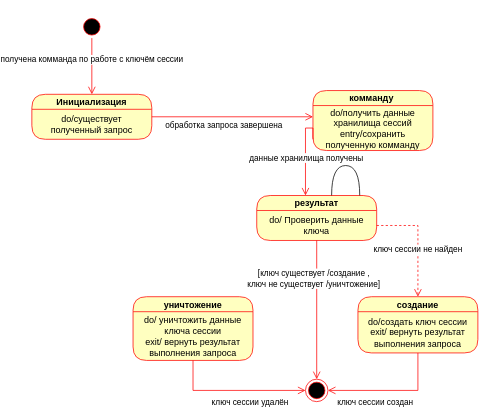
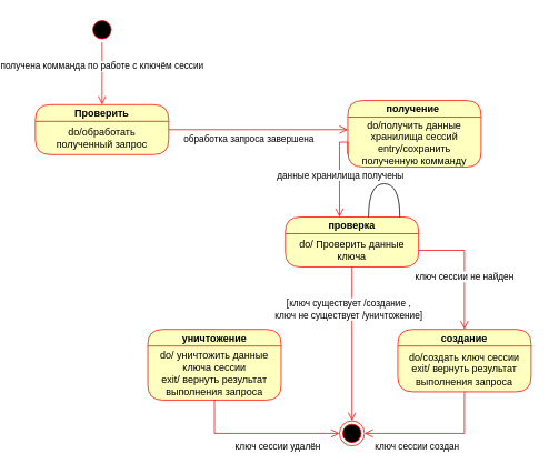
  <mxCell id="0" />
  <mxCell id="1" parent="0" />
  <mxCell id="2" value="" style="ellipse;html=1;shape=endState;fillColor=#000000;strokeColor=#ff0000;" vertex="1" parent="1"><mxGeometry x="385" y="505" width="30" height="30" as="geometry" /></mxCell>
  <mxCell id="3" value="" style="ellipse;html=1;shape=startState;fillColor=#000000;strokeColor=#ff0000;" vertex="1" parent="1"><mxGeometry x="85" y="20" width="30" height="30" as="geometry" /></mxCell>
  <mxCell id="4" value="получена комманда по работе с ключём сессии" style="edgeStyle=orthogonalEdgeStyle;html=1;verticalAlign=bottom;endArrow=open;endSize=8;strokeColor=#ff0000;rounded=0;entryX=0.5;entryY=0;entryDx=0;entryDy=0;" edge="1" source="3" parent="1" target="5"><mxGeometry relative="1" as="geometry"><mxPoint x="100" y="110" as="targetPoint" /></mxGeometry></mxCell>
- <mxCell id="5" value="Инициализация" style="swimlane;fontStyle=1;align=center;verticalAlign=middle;childLayout=stackLayout;horizontal=1;startSize=20;horizontalStack=0;resizeParent=0;resizeLast=1;container=0;fontColor=#000000;collapsible=0;rounded=1;arcSize=30;strokeColor=#ff0000;fillColor=#ffffc0;swimlaneFillColor=#ffffc0;dropTarget=0;" vertex="1" parent="1"><mxGeometry x="20" y="125" width="160" height="60" as="geometry" /></mxCell>
- <mxCell id="6" value="do/существует полученный запрос" style="text;html=1;strokeColor=none;fillColor=none;align=center;verticalAlign=middle;spacingLeft=4;spacingRight=4;whiteSpace=wrap;overflow=hidden;rotatable=0;fontColor=#000000;" vertex="1" parent="5"><mxGeometry y="20" width="160" height="40" as="geometry" /></mxCell>
+ <mxCell id="5" value="Проверить" style="swimlane;fontStyle=1;align=center;verticalAlign=middle;childLayout=stackLayout;horizontal=1;startSize=20;horizontalStack=0;resizeParent=0;resizeLast=1;container=0;fontColor=#000000;collapsible=0;rounded=1;arcSize=30;strokeColor=#ff0000;fillColor=#ffffc0;swimlaneFillColor=#ffffc0;dropTarget=0;" vertex="1" parent="1"><mxGeometry x="20" y="125" width="160" height="60" as="geometry" /></mxCell>
+ <mxCell id="6" value="do/обработать полученный запрос" style="text;html=1;strokeColor=none;fillColor=none;align=center;verticalAlign=middle;spacingLeft=4;spacingRight=4;whiteSpace=wrap;overflow=hidden;rotatable=0;fontColor=#000000;" vertex="1" parent="5"><mxGeometry y="20" width="160" height="40" as="geometry" /></mxCell>
  <mxCell id="7" value="" style="edgeStyle=orthogonalEdgeStyle;html=1;verticalAlign=bottom;endArrow=open;endSize=8;strokeColor=#ff0000;rounded=0;exitX=1;exitY=0.25;exitDx=0;exitDy=0;entryX=0;entryY=0.25;entryDx=0;entryDy=0;" edge="1" source="6" parent="1" target="10"><mxGeometry relative="1" as="geometry"><mxPoint x="365" y="150" as="targetPoint" /><mxPoint x="205" y="150" as="sourcePoint" /><Array as="points" /></mxGeometry></mxCell>
  <mxCell id="8" value="обработка запроса завершена" style="edgeLabel;html=1;align=center;verticalAlign=middle;resizable=0;points=[];" vertex="1" connectable="0" parent="7"><mxGeometry x="-0.319" y="-1" relative="1" as="geometry"><mxPoint x="22" y="9" as="offset" /></mxGeometry></mxCell>
- <mxCell id="9" value="комманду " style="swimlane;fontStyle=1;align=center;verticalAlign=middle;childLayout=stackLayout;horizontal=1;startSize=20;horizontalStack=0;resizeParent=0;resizeLast=1;container=0;fontColor=#000000;collapsible=0;rounded=1;arcSize=30;strokeColor=#ff0000;fillColor=#ffffc0;swimlaneFillColor=#ffffc0;dropTarget=0;" vertex="1" parent="1"><mxGeometry x="395" y="120" width="160" height="80" as="geometry" /></mxCell>
+ <mxCell id="9" value="получение " style="swimlane;fontStyle=1;align=center;verticalAlign=middle;childLayout=stackLayout;horizontal=1;startSize=20;horizontalStack=0;resizeParent=0;resizeLast=1;container=0;fontColor=#000000;collapsible=0;rounded=1;arcSize=30;strokeColor=#ff0000;fillColor=#ffffc0;swimlaneFillColor=#ffffc0;dropTarget=0;" vertex="1" parent="1"><mxGeometry x="395" y="120" width="160" height="80" as="geometry" /></mxCell>
  <mxCell id="10" value="do/получить данные хранилища сессий&lt;br&gt;entry/сохранить полученную комманду" style="text;html=1;strokeColor=none;fillColor=none;align=center;verticalAlign=middle;spacingLeft=4;spacingRight=4;whiteSpace=wrap;overflow=hidden;rotatable=0;fontColor=#000000;" vertex="1" parent="9"><mxGeometry y="20" width="160" height="60" as="geometry" /></mxCell>
  <mxCell id="11" value="уничтожение" style="swimlane;fontStyle=1;align=center;verticalAlign=middle;childLayout=stackLayout;horizontal=1;startSize=20;horizontalStack=0;resizeParent=0;resizeLast=1;container=0;fontColor=#000000;collapsible=0;rounded=1;arcSize=30;strokeColor=#ff0000;fillColor=#ffffc0;swimlaneFillColor=#ffffc0;dropTarget=0;" vertex="1" parent="1"><mxGeometry x="155" y="395" width="160" height="85" as="geometry" /></mxCell>
  <mxCell id="12" value="do/ уничтожить данные ключа сессии&lt;br&gt;exit/ вернуть результат выполнения запроса" style="text;html=1;strokeColor=none;fillColor=none;align=center;verticalAlign=middle;spacingLeft=4;spacingRight=4;whiteSpace=wrap;overflow=hidden;rotatable=0;fontColor=#000000;" vertex="1" parent="11"><mxGeometry y="20" width="160" height="65" as="geometry" /></mxCell>
- <mxCell id="13" value="результат" style="swimlane;fontStyle=1;align=center;verticalAlign=middle;childLayout=stackLayout;horizontal=1;startSize=20;horizontalStack=0;resizeParent=0;resizeLast=1;container=0;fontColor=#000000;collapsible=0;rounded=1;arcSize=30;strokeColor=#ff0000;fillColor=#ffffc0;swimlaneFillColor=#ffffc0;dropTarget=0;" vertex="1" parent="1"><mxGeometry x="320" y="260" width="160" height="60" as="geometry" /></mxCell>
+ <mxCell id="13" value="проверка" style="swimlane;fontStyle=1;align=center;verticalAlign=middle;childLayout=stackLayout;horizontal=1;startSize=20;horizontalStack=0;resizeParent=0;resizeLast=1;container=0;fontColor=#000000;collapsible=0;rounded=1;arcSize=30;strokeColor=#ff0000;fillColor=#ffffc0;swimlaneFillColor=#ffffc0;dropTarget=0;" vertex="1" parent="1"><mxGeometry x="320" y="260" width="160" height="60" as="geometry" /></mxCell>
  <mxCell id="14" value="do/ Проверить данные ключа" style="text;html=1;strokeColor=none;fillColor=none;align=center;verticalAlign=middle;spacingLeft=4;spacingRight=4;whiteSpace=wrap;overflow=hidden;rotatable=0;fontColor=#000000;" vertex="1" parent="13"><mxGeometry y="20" width="160" height="40" as="geometry" /></mxCell>
  <mxCell id="15" value="создание" style="swimlane;fontStyle=1;align=center;verticalAlign=middle;childLayout=stackLayout;horizontal=1;startSize=20;horizontalStack=0;resizeParent=0;resizeLast=1;container=0;fontColor=#000000;collapsible=0;rounded=1;arcSize=30;strokeColor=#ff0000;fillColor=#ffffc0;swimlaneFillColor=#ffffc0;dropTarget=0;" vertex="1" parent="1"><mxGeometry x="455" y="395" width="160" height="75" as="geometry" /></mxCell>
  <mxCell id="16" value="do/создать ключ сессии&lt;br&gt;exit/ вернуть результат выполнения запроса" style="text;html=1;strokeColor=none;fillColor=none;align=center;verticalAlign=middle;spacingLeft=4;spacingRight=4;whiteSpace=wrap;overflow=hidden;rotatable=0;fontColor=#000000;" vertex="1" parent="15"><mxGeometry y="20" width="160" height="55" as="geometry" /></mxCell>
  <mxCell id="17" value="" style="edgeStyle=orthogonalEdgeStyle;html=1;verticalAlign=bottom;endArrow=open;endSize=8;strokeColor=#ff0000;rounded=0;exitX=0;exitY=0.75;exitDx=0;exitDy=0;" edge="1" parent="1" source="10" target="13"><mxGeometry relative="1" as="geometry"><mxPoint x="342.5" y="330" as="targetPoint" /><mxPoint x="127.5" y="330" as="sourcePoint" /><Array as="points"><mxPoint x="385" y="170" /></Array></mxGeometry></mxCell>
  <mxCell id="18" value="данные хранилища получены" style="edgeLabel;html=1;align=center;verticalAlign=middle;resizable=0;points=[];" vertex="1" connectable="0" parent="17"><mxGeometry x="0.33" y="4" relative="1" as="geometry"><mxPoint x="-4" y="-12" as="offset" /></mxGeometry></mxCell>
- <mxCell id="19" value="" style="edgeStyle=orthogonalEdgeStyle;html=1;verticalAlign=bottom;endArrow=open;endSize=8;strokeColor=#ff0000;rounded=0;exitX=1;exitY=0.5;exitDx=0;exitDy=0;entryX=0.5;entryY=0;entryDx=0;entryDy=0;dashed=1;" edge="1" parent="1" source="14" target="15"><mxGeometry relative="1" as="geometry"><mxPoint x="685" y="365" as="targetPoint" /><mxPoint x="745" y="270" as="sourcePoint" /><Array as="points" /></mxGeometry></mxCell>
+ <mxCell id="19" value="" style="edgeStyle=orthogonalEdgeStyle;html=1;verticalAlign=bottom;endArrow=open;endSize=8;strokeColor=#ff0000;rounded=0;exitX=1;exitY=0.5;exitDx=0;exitDy=0;entryX=0.5;entryY=0;entryDx=0;entryDy=0;" edge="1" parent="1" source="14" target="15"><mxGeometry relative="1" as="geometry"><mxPoint x="685" y="365" as="targetPoint" /><mxPoint x="745" y="270" as="sourcePoint" /><Array as="points" /></mxGeometry></mxCell>
  <mxCell id="20" value="ключ сессии не найден" style="edgeLabel;html=1;align=center;verticalAlign=middle;resizable=0;points=[];" vertex="1" connectable="0" parent="19"><mxGeometry x="0.149" y="-1" relative="1" as="geometry"><mxPoint as="offset" /></mxGeometry></mxCell>
  <mxCell id="21" value="" style="edgeStyle=orthogonalEdgeStyle;html=1;verticalAlign=bottom;endArrow=open;endSize=8;strokeColor=#ff0000;rounded=0;exitX=0.5;exitY=1;exitDx=0;exitDy=0;entryX=0;entryY=0.5;entryDx=0;entryDy=0;" edge="1" parent="1" source="12" target="2"><mxGeometry relative="1" as="geometry"><mxPoint x="309" y="615" as="targetPoint" /><mxPoint x="369" y="520" as="sourcePoint" /><Array as="points" /></mxGeometry></mxCell>
  <mxCell id="22" value="ключ сессии удалён" style="edgeLabel;html=1;align=center;verticalAlign=middle;resizable=0;points=[];" vertex="1" connectable="0" parent="21"><mxGeometry x="0.598" y="-4" relative="1" as="geometry"><mxPoint x="-37" y="11" as="offset" /></mxGeometry></mxCell>
  <mxCell id="23" value="" style="edgeStyle=orthogonalEdgeStyle;html=1;verticalAlign=bottom;endArrow=open;endSize=8;strokeColor=#ff0000;rounded=0;exitX=0.5;exitY=1;exitDx=0;exitDy=0;entryX=1;entryY=0.5;entryDx=0;entryDy=0;" edge="1" parent="1" source="16" target="2"><mxGeometry relative="1" as="geometry"><mxPoint x="585" y="645" as="targetPoint" /><mxPoint x="505" y="550" as="sourcePoint" /><Array as="points" /></mxGeometry></mxCell>
  <mxCell id="24" value="ключ сессии создан" style="edgeLabel;html=1;align=center;verticalAlign=middle;resizable=0;points=[];" vertex="1" connectable="0" parent="23"><mxGeometry x="-0.025" y="2" relative="1" as="geometry"><mxPoint x="-25" y="13" as="offset" /></mxGeometry></mxCell>
  <mxCell id="25" value="" style="edgeStyle=orthogonalEdgeStyle;html=1;verticalAlign=bottom;endArrow=open;endSize=8;strokeColor=#ff0000;rounded=0;exitX=0.5;exitY=1;exitDx=0;exitDy=0;entryX=0.5;entryY=0;entryDx=0;entryDy=0;" edge="1" parent="1" source="14" target="2"><mxGeometry relative="1" as="geometry"><mxPoint x="554" y="370" as="targetPoint" /><mxPoint x="339" y="370" as="sourcePoint" /><Array as="points" /></mxGeometry></mxCell>
  <mxCell id="26" value="[ключ существует /создание , &lt;br&gt;ключ не существует /уничтожение]" style="edgeLabel;html=1;align=center;verticalAlign=middle;resizable=0;points=[];" vertex="1" connectable="0" parent="25"><mxGeometry x="-0.168" relative="1" as="geometry"><mxPoint x="-5" y="-27" as="offset" /></mxGeometry></mxCell>
  <mxCell id="27" value="" style="shape=requiredInterface;html=1;verticalLabelPosition=bottom;sketch=0;rotation=-90;swimlaneFillColor=#ffffc0;" vertex="1" parent="1"><mxGeometry x="418.7" y="221.2" width="39.87" height="37.5" as="geometry" /></mxCell>
